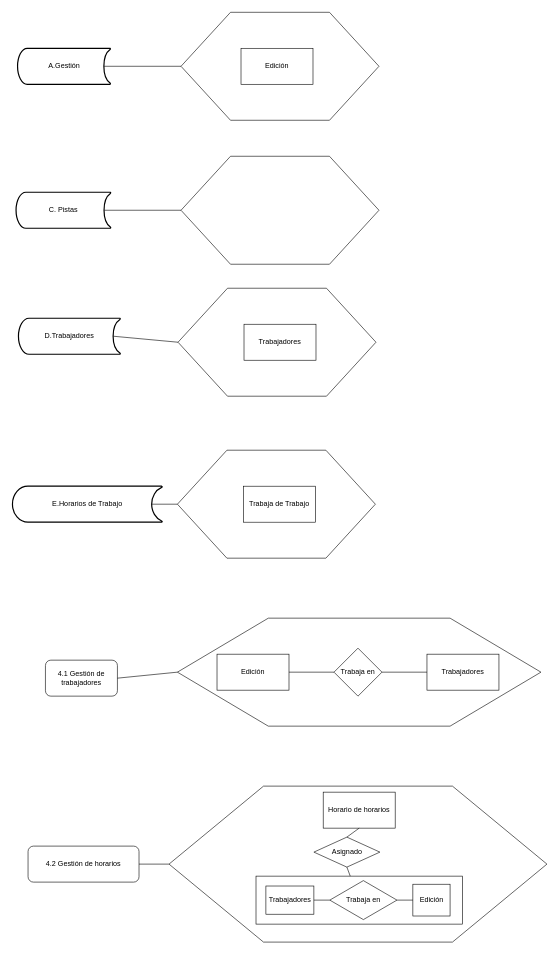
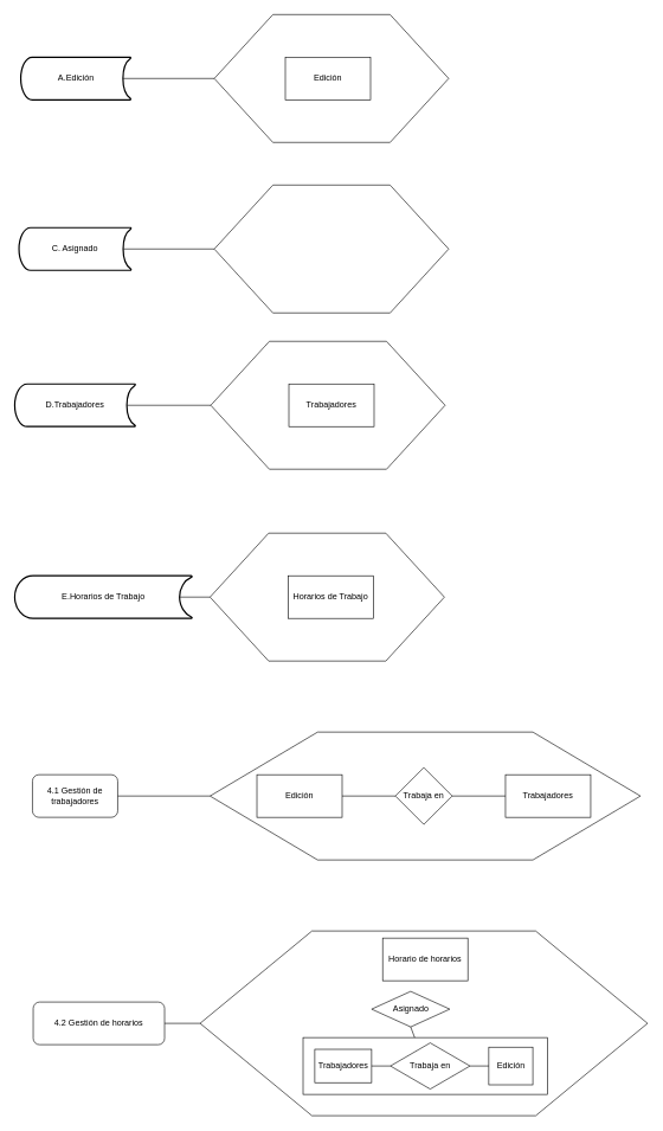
  <mxCell id="0" />
  <mxCell id="1" parent="0" />
- <mxCell id="2" value="D.Trabajadores" style="strokeWidth=2;html=1;shape=mxgraph.flowchart.stored_data;whiteSpace=wrap;" parent="1" vertex="1"><mxGeometry x="30" y="530" width="170" height="60" as="geometry" /></mxCell>
+ <mxCell id="2" value="D.Trabajadores" style="strokeWidth=2;html=1;shape=mxgraph.flowchart.stored_data;whiteSpace=wrap;" parent="1" vertex="1"><mxGeometry x="20" y="540" width="170" height="60" as="geometry" /></mxCell>
  <mxCell id="3" value="E.Horarios de Trabajo" style="strokeWidth=2;html=1;shape=mxgraph.flowchart.stored_data;whiteSpace=wrap;" parent="1" vertex="1"><mxGeometry x="20" y="810" width="250" height="60" as="geometry" /></mxCell>
- <mxCell id="4" value="C. Pistas" style="strokeWidth=2;html=1;shape=mxgraph.flowchart.stored_data;whiteSpace=wrap;" parent="1" vertex="1"><mxGeometry x="26" y="320" width="158" height="60" as="geometry" /></mxCell>
- <mxCell id="5" value="A.Gestión" style="strokeWidth=2;html=1;shape=mxgraph.flowchart.stored_data;whiteSpace=wrap;" parent="1" vertex="1"><mxGeometry x="28.5" y="80" width="155" height="60" as="geometry" /></mxCell>
- <mxCell id="6" value="4.1 Gestión de trabajadores" style="rounded=1;whiteSpace=wrap;html=1;" parent="1" vertex="1"><mxGeometry x="75" y="1100" width="120" height="60" as="geometry" /></mxCell>
+ <mxCell id="4" value="C. Asignado" style="strokeWidth=2;html=1;shape=mxgraph.flowchart.stored_data;whiteSpace=wrap;" parent="1" vertex="1"><mxGeometry x="26" y="320" width="158" height="60" as="geometry" /></mxCell>
+ <mxCell id="5" value="A.Edición" style="strokeWidth=2;html=1;shape=mxgraph.flowchart.stored_data;whiteSpace=wrap;" parent="1" vertex="1"><mxGeometry x="28.5" y="80" width="155" height="60" as="geometry" /></mxCell>
+ <mxCell id="6" value="4.1 Gestión de trabajadores" style="rounded=1;whiteSpace=wrap;html=1;" parent="1" vertex="1"><mxGeometry x="45" y="1090" width="120" height="60" as="geometry" /></mxCell>
  <mxCell id="7" value="4.2 Gestión de horarios" style="rounded=1;whiteSpace=wrap;html=1;" parent="1" vertex="1"><mxGeometry x="46" y="1410" width="185" height="60" as="geometry" /></mxCell>
  <mxCell id="8" value="" style="shape=hexagon;perimeter=hexagonPerimeter2;whiteSpace=wrap;html=1;" parent="1" vertex="1"><mxGeometry x="301" width="330" height="180" as="geometry" y="20" /></mxCell>
  <mxCell id="9" value="Edición" style="rounded=0;whiteSpace=wrap;html=1;" parent="1" vertex="1"><mxGeometry x="401" y="80" width="120" height="60" as="geometry" /></mxCell>
  <mxCell id="10" value="" style="endArrow=none;html=1;exitX=0.93;exitY=0.5;exitDx=0;exitDy=0;exitPerimeter=0;entryX=0;entryY=0.5;entryDx=0;entryDy=0;" parent="1" source="5" target="8" edge="1"><mxGeometry width="50" height="50" relative="1" as="geometry"><mxPoint x="211" y="300" as="sourcePoint" /><mxPoint x="261" y="250" as="targetPoint" /></mxGeometry></mxCell>
  <mxCell id="11" value="" style="shape=hexagon;perimeter=hexagonPerimeter2;whiteSpace=wrap;html=1;" parent="1" vertex="1"><mxGeometry x="301" y="260" width="330" height="180" as="geometry" /></mxCell>
  <mxCell id="12" value="" style="endArrow=none;html=1;exitX=0.93;exitY=0.5;exitDx=0;exitDy=0;exitPerimeter=0;entryX=0;entryY=0.5;entryDx=0;entryDy=0;" parent="1" source="4" target="11" edge="1"><mxGeometry width="50" height="50" relative="1" as="geometry"><mxPoint x="211" y="370" as="sourcePoint" /><mxPoint x="261" y="320" as="targetPoint" /></mxGeometry></mxCell>
  <mxCell id="13" value="" style="shape=hexagon;perimeter=hexagonPerimeter2;whiteSpace=wrap;html=1;" parent="1" vertex="1"><mxGeometry x="296" y="480" width="330" height="180" as="geometry" /></mxCell>
  <mxCell id="14" value="" style="shape=hexagon;perimeter=hexagonPerimeter2;whiteSpace=wrap;html=1;" parent="1" vertex="1"><mxGeometry x="295" y="750" width="330" height="180" as="geometry" /></mxCell>
  <mxCell id="15" value="" style="shape=hexagon;perimeter=hexagonPerimeter2;whiteSpace=wrap;html=1;" parent="1" vertex="1"><mxGeometry x="295" y="1030" width="606" height="180" as="geometry" /></mxCell>
  <mxCell id="16" value="&lt;div&gt;&lt;br&gt;&lt;/div&gt;" style="shape=hexagon;perimeter=hexagonPerimeter2;whiteSpace=wrap;html=1;" parent="1" vertex="1"><mxGeometry x="281" y="1310" width="630" height="260" as="geometry" /></mxCell>
  <mxCell id="17" value="" style="endArrow=none;html=1;exitX=0.93;exitY=0.5;exitDx=0;exitDy=0;exitPerimeter=0;entryX=0;entryY=0.5;entryDx=0;entryDy=0;" parent="1" source="2" target="13" edge="1"><mxGeometry width="50" height="50" relative="1" as="geometry"><mxPoint x="231" y="580" as="sourcePoint" /><mxPoint x="281" y="530" as="targetPoint" /></mxGeometry></mxCell>
  <mxCell id="18" value="" style="endArrow=none;html=1;exitX=0.93;exitY=0.5;exitDx=0;exitDy=0;exitPerimeter=0;entryX=0;entryY=0.5;entryDx=0;entryDy=0;" parent="1" source="3" target="14" edge="1"><mxGeometry width="50" height="50" relative="1" as="geometry"><mxPoint x="240" y="830" as="sourcePoint" /><mxPoint x="290" y="780" as="targetPoint" /></mxGeometry></mxCell>
  <mxCell id="19" value="" style="endArrow=none;html=1;exitX=1;exitY=0.5;exitDx=0;exitDy=0;entryX=0;entryY=0.5;entryDx=0;entryDy=0;" parent="1" source="6" target="15" edge="1"><mxGeometry width="50" height="50" relative="1" as="geometry"><mxPoint x="230" y="1160" as="sourcePoint" /><mxPoint x="280" y="1110" as="targetPoint" /></mxGeometry></mxCell>
  <mxCell id="20" value="Trabajadores" style="rounded=0;whiteSpace=wrap;html=1;" parent="1" vertex="1"><mxGeometry x="406" y="540" width="120" height="60" as="geometry" /></mxCell>
- <mxCell id="21" value="Trabaja de Trabajo" style="rounded=0;whiteSpace=wrap;html=1;" parent="1" vertex="1"><mxGeometry x="405" y="810" width="120" height="60" as="geometry" /></mxCell>
+ <mxCell id="21" value="Horarios de Trabajo" style="rounded=0;whiteSpace=wrap;html=1;" parent="1" vertex="1"><mxGeometry x="405" y="810" width="120" height="60" as="geometry" /></mxCell>
  <mxCell id="22" value="" style="endArrow=none;html=1;exitX=1;exitY=0.5;exitDx=0;exitDy=0;entryX=0;entryY=0.5;entryDx=0;entryDy=0;" parent="1" source="7" target="16" edge="1"><mxGeometry width="50" height="50" relative="1" as="geometry"><mxPoint x="220" y="1420" as="sourcePoint" /><mxPoint x="270" y="1370" as="targetPoint" /></mxGeometry></mxCell>
  <mxCell id="23" value="Edición" style="rounded=0;whiteSpace=wrap;html=1;" parent="1" vertex="1"><mxGeometry x="361" y="1090" width="120" height="60" as="geometry" /></mxCell>
  <mxCell id="24" value="Trabajadores" style="rounded=0;whiteSpace=wrap;html=1;" parent="1" vertex="1"><mxGeometry x="711" y="1090" width="120" height="60" as="geometry" /></mxCell>
  <mxCell id="25" value="Trabaja en" style="rhombus;whiteSpace=wrap;html=1;" parent="1" vertex="1"><mxGeometry x="556" y="1080" width="80" height="80" as="geometry" /></mxCell>
  <mxCell id="26" value="" style="endArrow=none;html=1;exitX=1;exitY=0.5;exitDx=0;exitDy=0;entryX=0;entryY=0.5;entryDx=0;entryDy=0;" parent="1" source="23" target="25" edge="1"><mxGeometry width="50" height="50" relative="1" as="geometry"><mxPoint x="511" y="1200" as="sourcePoint" /><mxPoint x="561" y="1150" as="targetPoint" /></mxGeometry></mxCell>
  <mxCell id="27" value="" style="endArrow=none;html=1;exitX=1;exitY=0.5;exitDx=0;exitDy=0;entryX=0;entryY=0.5;entryDx=0;entryDy=0;" parent="1" source="25" target="24" edge="1"><mxGeometry width="50" height="50" relative="1" as="geometry"><mxPoint x="571" y="1270" as="sourcePoint" /><mxPoint x="621" y="1220" as="targetPoint" /></mxGeometry></mxCell>
  <mxCell id="28" value="Horario de horarios" style="rounded=0;whiteSpace=wrap;html=1;" parent="1" vertex="1"><mxGeometry x="538" y="1320" width="120" height="60" as="geometry" /></mxCell>
  <mxCell id="29" value="Asignado" style="rhombus;whiteSpace=wrap;html=1;" parent="1" vertex="1"><mxGeometry x="522.5" y="1395" width="110" height="50" as="geometry" /></mxCell>
- <mxCell id="30" value="" style="endArrow=none;html=1;entryX=0.5;entryY=0;entryDx=0;entryDy=0;exitX=0.5;exitY=1;exitDx=0;exitDy=0;" parent="1" source="28" target="29" edge="1"><mxGeometry width="50" height="50" relative="1" as="geometry"><mxPoint x="360" y="1440" as="sourcePoint" /><mxPoint x="410" y="1390" as="targetPoint" /></mxGeometry></mxCell>
  <mxCell id="31" value="" style="rounded=0;whiteSpace=wrap;html=1;" parent="1" vertex="1"><mxGeometry x="426" y="1460" width="344" height="80" as="geometry" /></mxCell>
  <mxCell id="32" value="Trabajadores" style="rounded=0;whiteSpace=wrap;html=1;" parent="1" vertex="1"><mxGeometry x="442.5" y="1476.5" width="80" height="47" as="geometry" /></mxCell>
  <mxCell id="33" value="Edición" style="rounded=0;whiteSpace=wrap;html=1;" parent="1" vertex="1"><mxGeometry x="687.5" y="1473.5" width="62" height="53" as="geometry" /></mxCell>
  <mxCell id="34" value="Trabaja en" style="rhombus;whiteSpace=wrap;html=1;" parent="1" vertex="1"><mxGeometry x="549" y="1467.5" width="112" height="65" as="geometry" /></mxCell>
  <mxCell id="35" value="" style="endArrow=none;html=1;exitX=1;exitY=0.5;exitDx=0;exitDy=0;entryX=0;entryY=0.5;entryDx=0;entryDy=0;" parent="1" source="32" target="34" edge="1"><mxGeometry width="50" height="50" relative="1" as="geometry"><mxPoint x="475.5" y="1530.5" as="sourcePoint" /><mxPoint x="525.5" y="1480.5" as="targetPoint" /></mxGeometry></mxCell>
  <mxCell id="36" value="" style="endArrow=none;html=1;exitX=0;exitY=0.5;exitDx=0;exitDy=0;entryX=1;entryY=0.5;entryDx=0;entryDy=0;" parent="1" source="33" target="34" edge="1"><mxGeometry width="50" height="50" relative="1" as="geometry"><mxPoint x="555.5" y="1460.5" as="sourcePoint" /><mxPoint x="605.5" y="1410.5" as="targetPoint" /></mxGeometry></mxCell>
  <mxCell id="37" value="" style="endArrow=none;html=1;entryX=0.5;entryY=1;entryDx=0;entryDy=0;" parent="1" source="31" target="29" edge="1"><mxGeometry width="50" height="50" relative="1" as="geometry"><mxPoint x="200" y="1830" as="sourcePoint" /><mxPoint x="250" y="1780" as="targetPoint" /></mxGeometry></mxCell>
